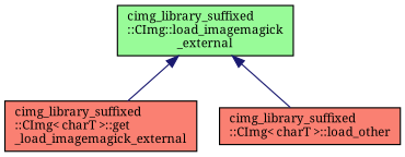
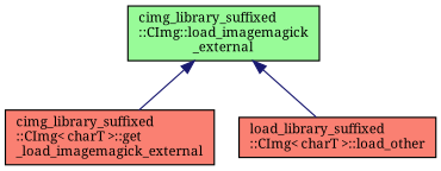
  digraph {
    rankdir=TB
    fontname="Noto Serif"
    node [color=black fillcolor=salmon fontname="Noto Serif" fontsize=10 shape=record style=filled]
    edge [color=midnightblue dir=back fontname="Noto Serif" fontsize=10 labelfontname=Helvetica labelfontsize=10 style=solid]
    n1 [fillcolor=palegreen fontcolor=black height=0.2 label="cimg_library_suffixed\l::CImg::load_imagemagick\l_external" width=0.4]
    n2 [height=0.2 label="cimg_library_suffixed\l::CImg\< charT \>::get\l_load_imagemagick_external" width=0.4]
-   n3 [height=0.2 label="cimg_library_suffixed\l::CImg\< charT \>::load_other" width=0.4]
+   n3 [height=0.2 label="load_library_suffixed\l::CImg\< charT \>::load_other" width=0.4]
    n1 -> n2
    n1 -> n3
  }
